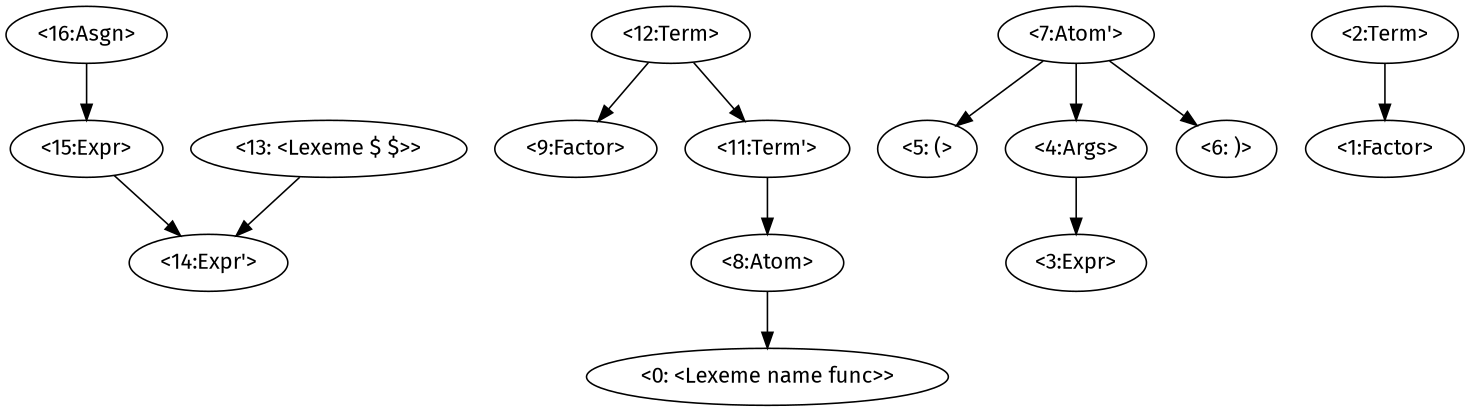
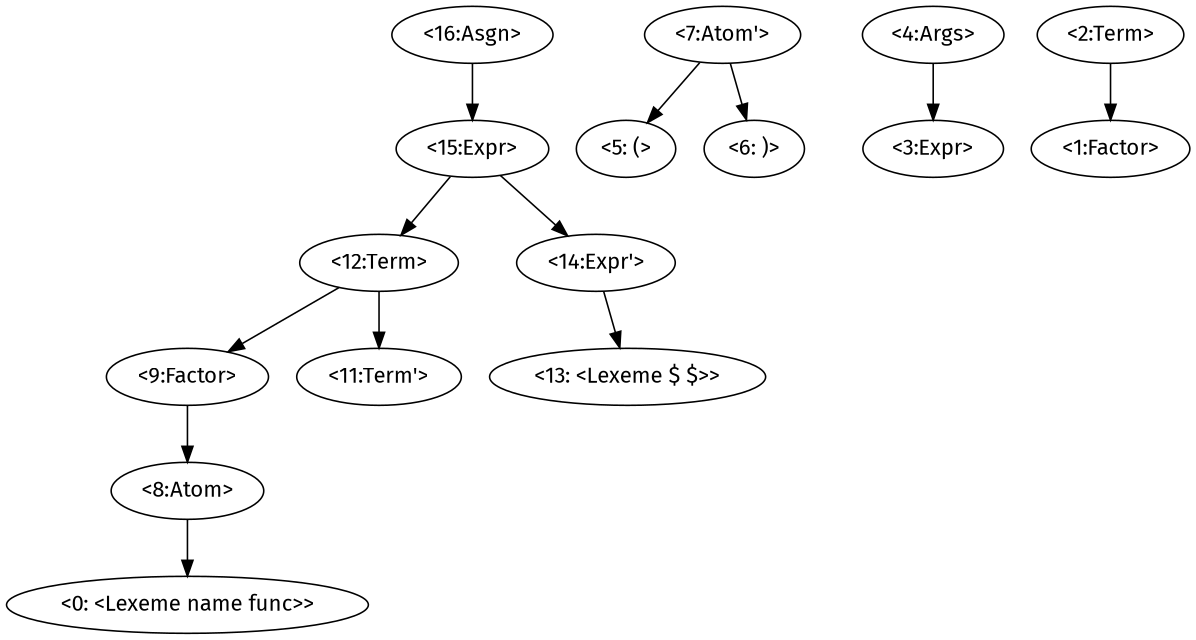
  digraph {
    fontname="Fira Sans"
    node [fontname="Fira Sans"]
    edge [fontname="Fira Sans"]
    "<16:Asgn>"
    "<15:Expr>"
    "<12:Term>"
    "<14:Expr'>"
    "<9:Factor>"
    "<11:Term'>"
    "<13: <Lexeme $ $>>"
    "<8:Atom>"
    "<0: <Lexeme name func>>"
    "<7:Atom'>"
    "<5: (>"
    "<4:Args>"
    "<6: )>"
    "<3:Expr>"
    "<2:Term>"
    "<1:Factor>"
    "<16:Asgn>" -> "<15:Expr>"
+   "<15:Expr>" -> "<12:Term>"
    "<15:Expr>" -> "<14:Expr'>"
    "<12:Term>" -> "<9:Factor>"
    "<12:Term>" -> "<11:Term'>"
-   "<13: <Lexeme $ $>>" -> "<14:Expr'>"
-   "<11:Term'>" -> "<8:Atom>"
+   "<14:Expr'>" -> "<13: <Lexeme $ $>>"
+   "<9:Factor>" -> "<8:Atom>"
    "<8:Atom>" -> "<0: <Lexeme name func>>"
    "<7:Atom'>" -> "<5: (>"
-   "<7:Atom'>" -> "<4:Args>"
    "<7:Atom'>" -> "<6: )>"
    "<4:Args>" -> "<3:Expr>"
    "<2:Term>" -> "<1:Factor>"
  }
